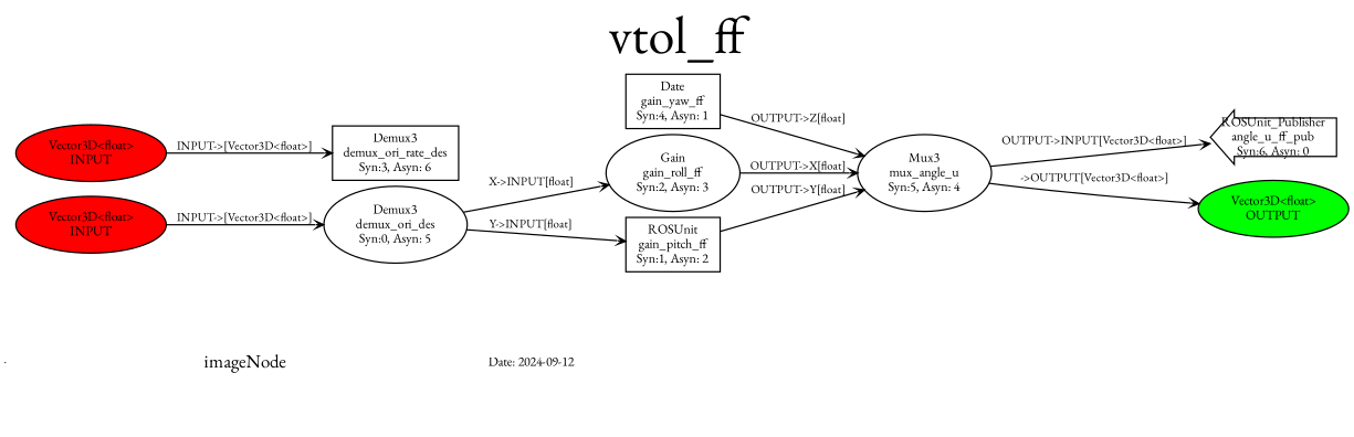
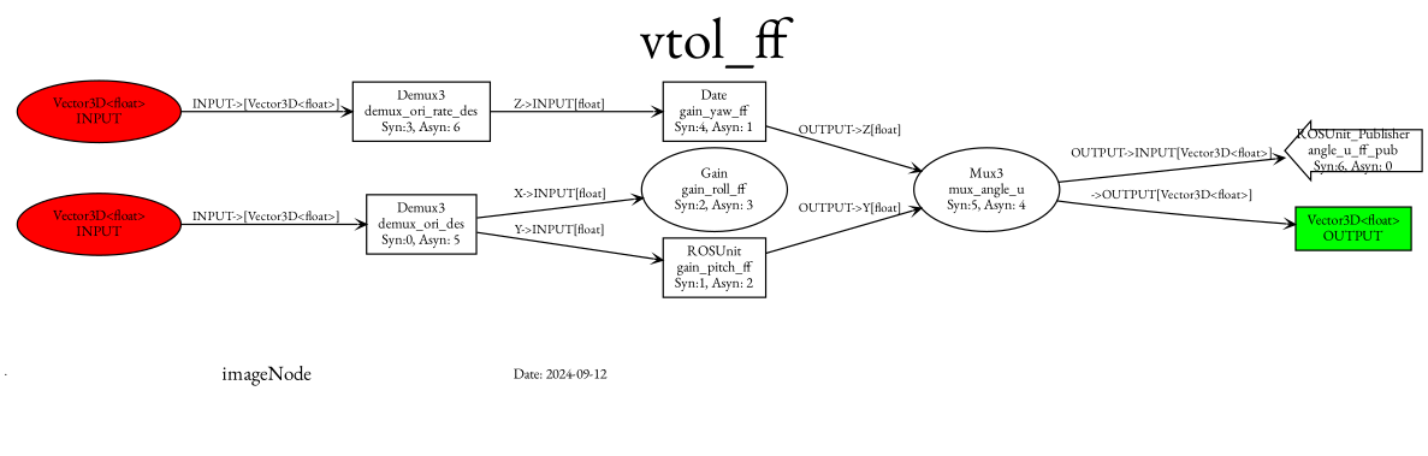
  digraph {
    fontname="EB Garamond"
    fontsize=40
    label=vtol_ff
    labelloc=t
    nodesep=0.3
    rankdir=LR
    ranksep=0.15
    node [fontname="EB Garamond" shape=ellipse fontsize=10]
    edge [fontname="EB Garamond" style=solid arrowhead=vee arrowsize=0.6 fontsize=9 weight=1.2]
    invisNode [height=0 shape=point width=0 fontsize=""]
    imageNode [fixedsize=true height=1.0 shape=none width=1.0 fontsize=""]
    n3 [height=0 label="Date: 2024-09-12" shape=plaintext width=0]
-   n4 [height=0 label="Demux3\ndemux_ori_des\nSyn:0, Asyn: 5" width=0]
+   n4 [height=0 label="Demux3\ndemux_ori_des\nSyn:0, Asyn: 5" shape=box width=0]
    n5 [height=0 label="Gain\ngain_roll_ff\nSyn:2, Asyn: 3" width=0]
    n6 [height=0 label="ROSUnit\ngain_pitch_ff\nSyn:1, Asyn: 2" shape=box width=0]
    n7 [height=0 label="Mux3\nmux_angle_u\nSyn:5, Asyn: 4" width=0]
    n8 [height=0 label="ROSUnit_Publisher\nangle_u_ff_pub\nSyn:6, Asyn: 0" shape=larrow width=0]
-   n9 [fillcolor=green height=0 label="Vector3D<float>\nOUTPUT" style=filled width=0]
+   n9 [fillcolor=green height=0 label="Vector3D<float>\nOUTPUT" shape=box style=filled width=0]
    n10 [height=0 label="Demux3\ndemux_ori_rate_des\nSyn:3, Asyn: 6" shape=box width=0]
    n11 [height=0 label="Date\ngain_yaw_ff\nSyn:4, Asyn: 1" shape=box width=0]
    n12 [fillcolor=red height=0 label="Vector3D<float>\nINPUT" style=filled width=0]
    n13 [fillcolor=red height=0 label="Vector3D<float>\nINPUT" style=filled width=0]
    subgraph sub_1 {
      rank=source
      invisNode
    }
    subgraph cluster_2 {
      label=""
      style=invis
      imageNode
      n3
    }
    invisNode -> imageNode [style=invis arrowhead="" arrowsize="" fontsize="" weight=""]
    imageNode -> n3 [style=invis arrowhead="" arrowsize="" fontsize="" weight=""]
    n4 -> n5 [label="X->INPUT[float]"]
    n4 -> n6 [label="Y->INPUT[float]"]
-   n5 -> n7 [label="OUTPUT->X[float]"]
    n6 -> n7 [label="OUTPUT->Y[float]"]
    n7 -> n8 [label="OUTPUT->INPUT[Vector3D<float>]"]
    n7 -> n9 [label="->OUTPUT[Vector3D<float>]"]
+   n10 -> n11 [label="Z->INPUT[float]"]
    n11 -> n7 [label="OUTPUT->Z[float]"]
    n12 -> n4 [label="INPUT->[Vector3D<float>]"]
    n13 -> n10 [label="INPUT->[Vector3D<float>]"]
  }
